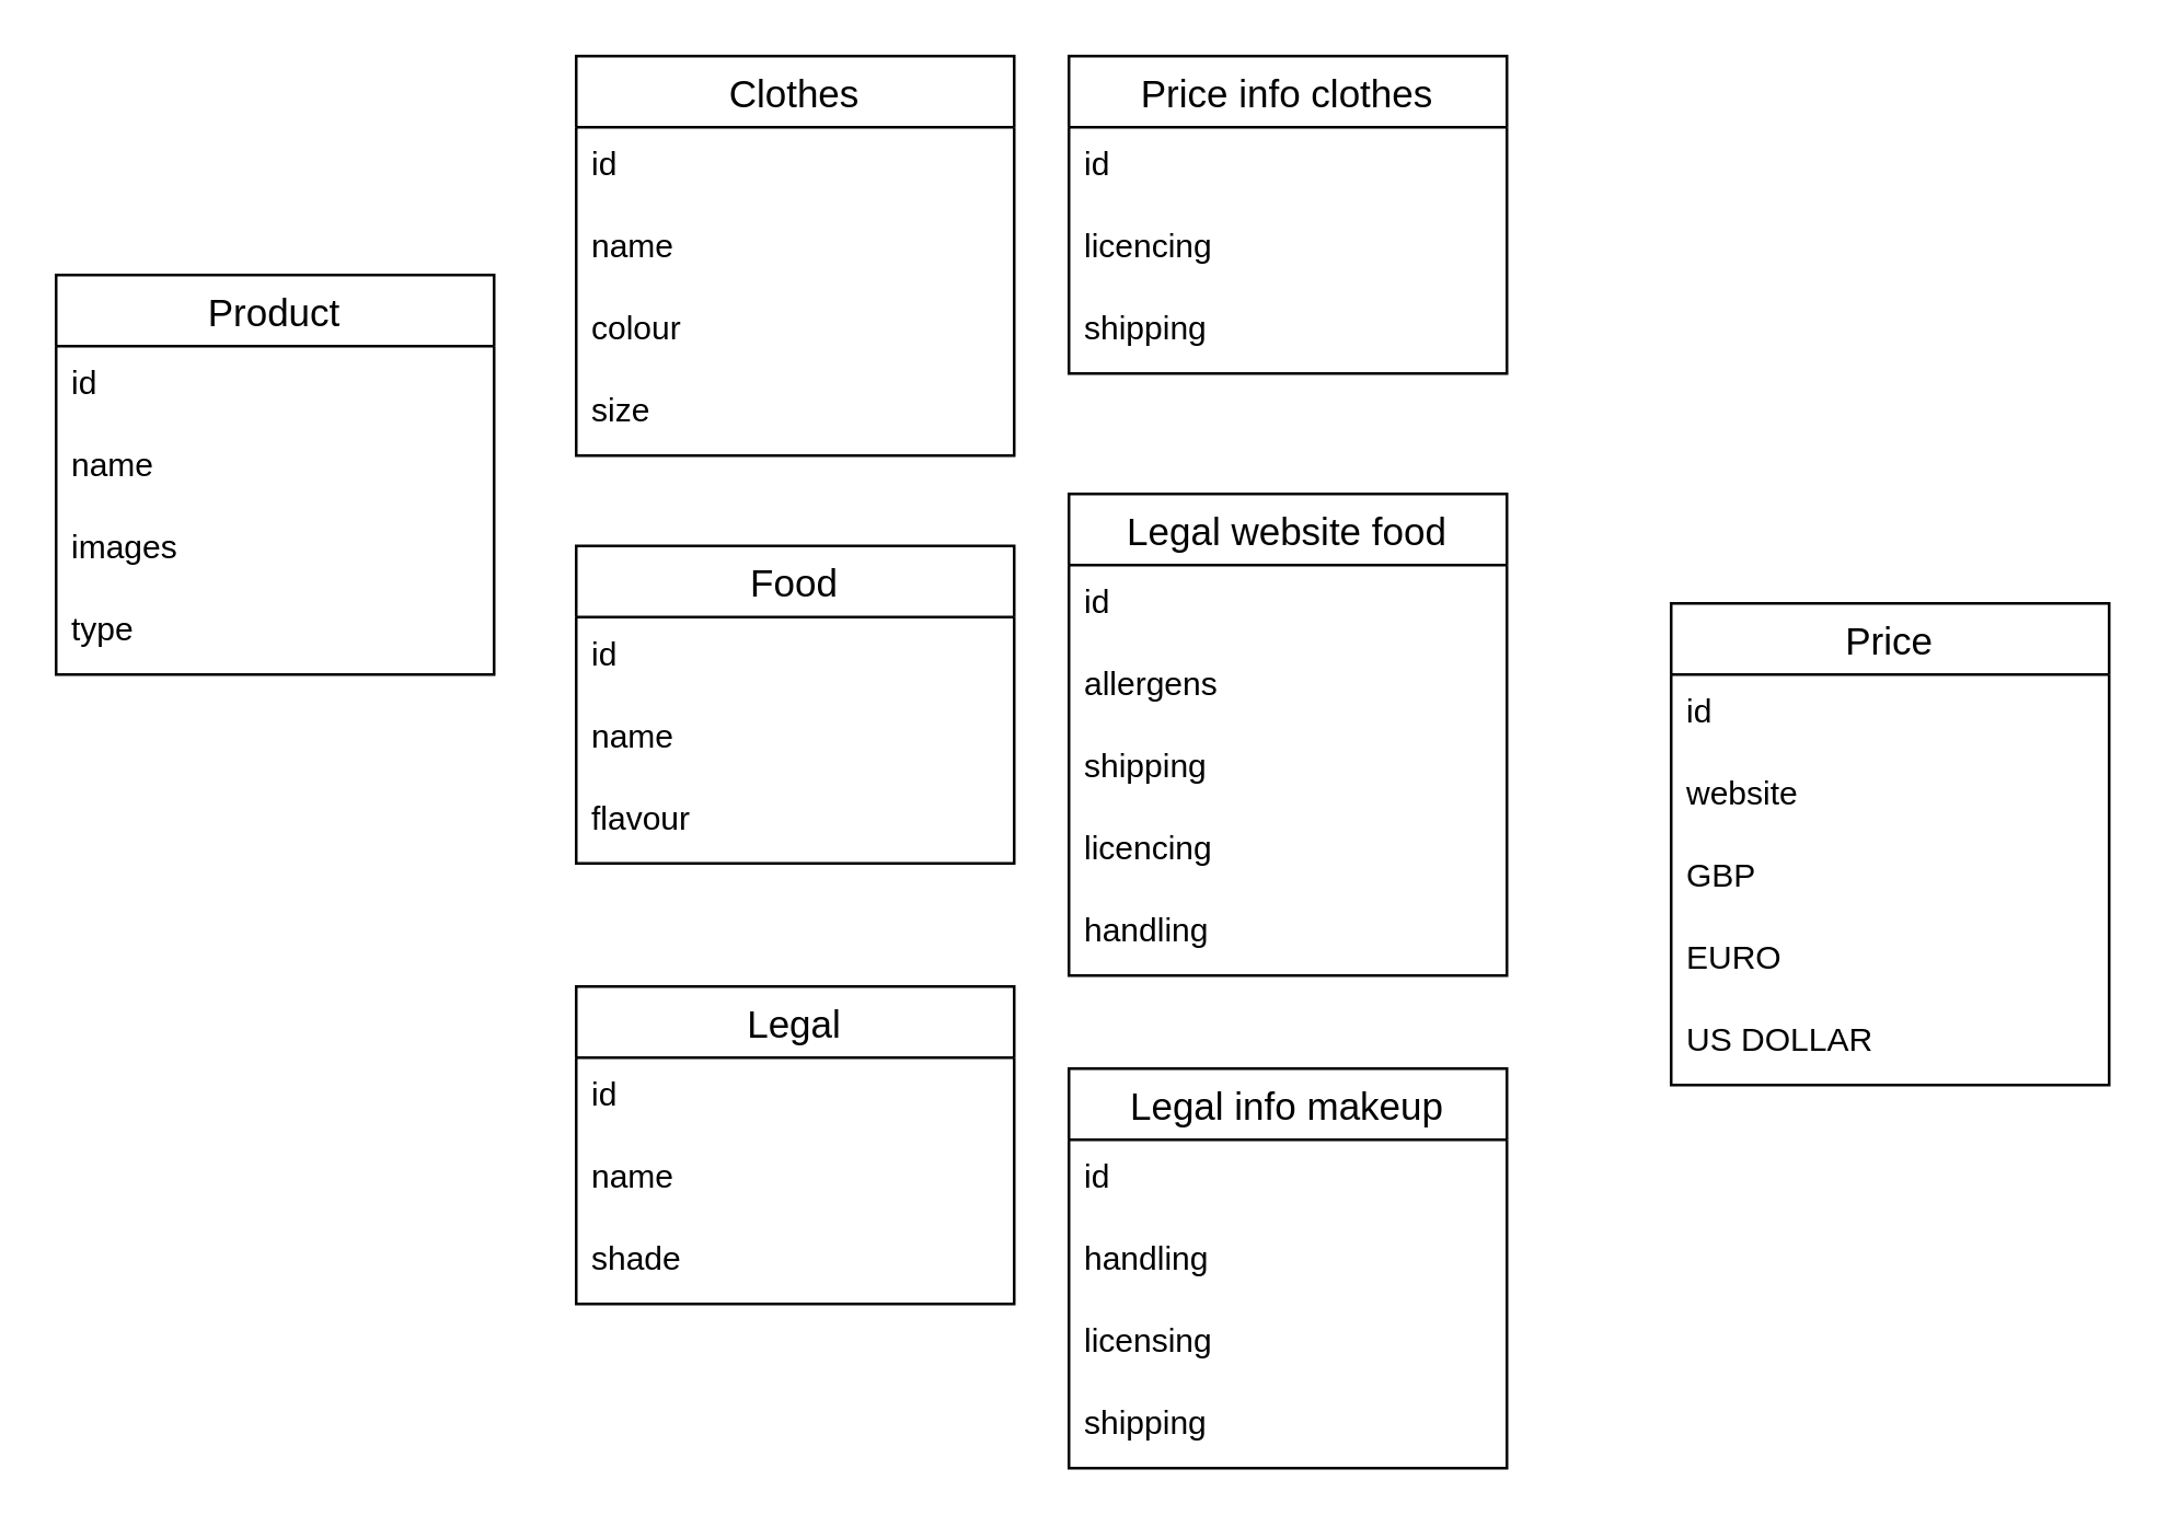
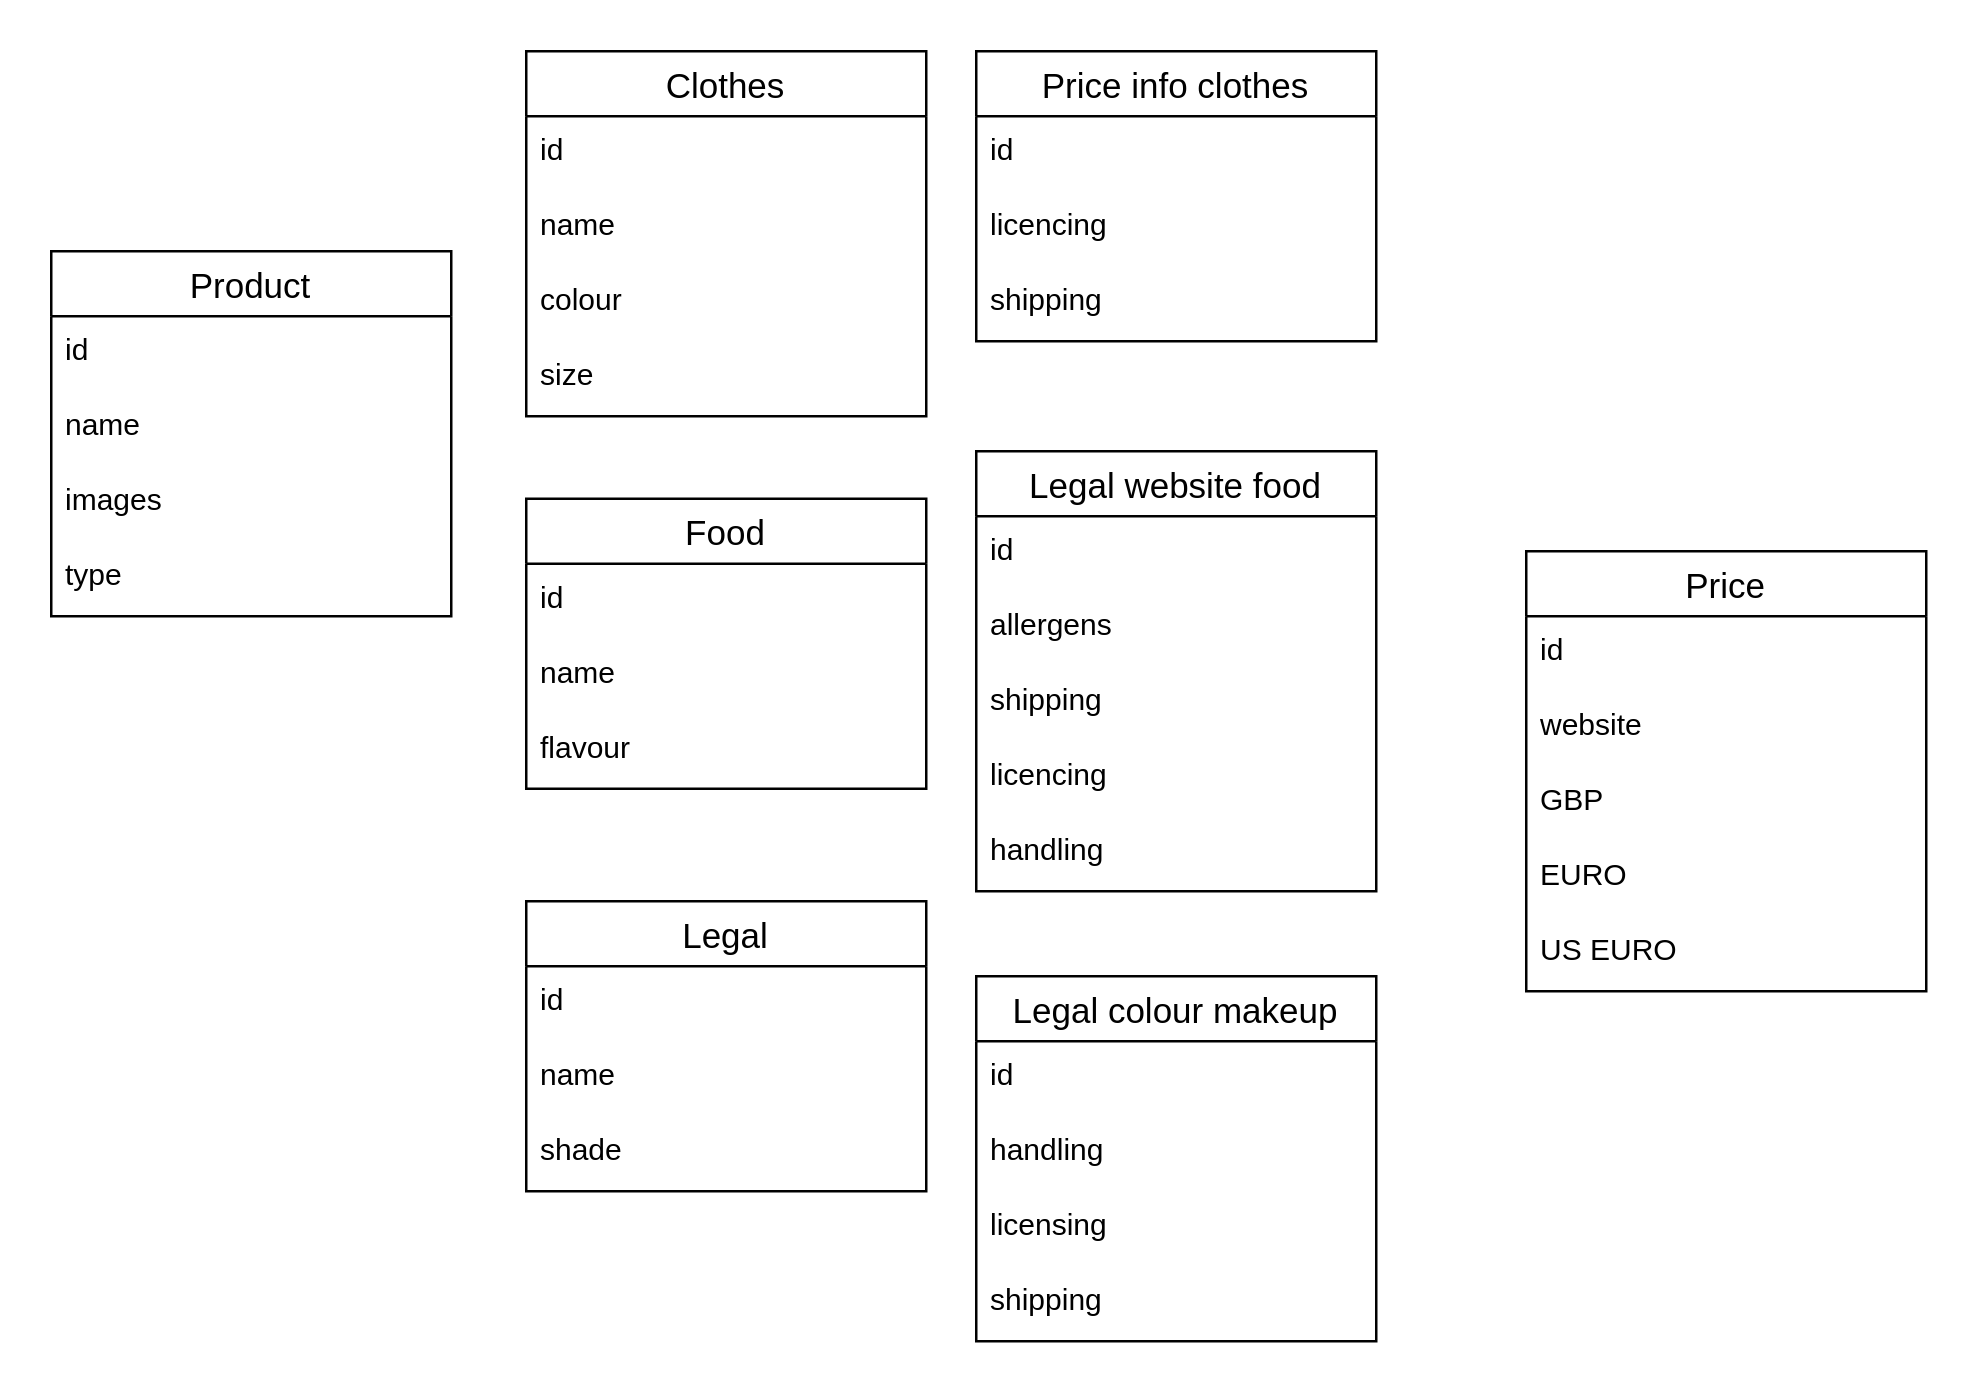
  <mxCell id="0" />
  <mxCell id="1" parent="0" />
  <mxCell id="2" value="Product" style="swimlane;fontStyle=0;childLayout=stackLayout;horizontal=1;startSize=26;horizontalStack=0;resizeParent=1;resizeParentMax=0;resizeLast=0;collapsible=1;marginBottom=0;align=center;fontSize=14;" vertex="1" parent="1"><mxGeometry x="20" y="100" width="160" height="146" as="geometry" /></mxCell>
  <mxCell id="3" value="id" style="text;strokeColor=none;fillColor=none;spacingLeft=4;spacingRight=4;overflow=hidden;rotatable=0;points=[[0,0.5],[1,0.5]];portConstraint=eastwest;fontSize=12;" vertex="1" parent="2"><mxGeometry y="26" width="160" height="30" as="geometry" /></mxCell>
  <mxCell id="4" value="name" style="text;strokeColor=none;fillColor=none;spacingLeft=4;spacingRight=4;overflow=hidden;rotatable=0;points=[[0,0.5],[1,0.5]];portConstraint=eastwest;fontSize=12;" vertex="1" parent="2"><mxGeometry y="56" width="160" height="30" as="geometry" /></mxCell>
  <mxCell id="5" value="images" style="text;strokeColor=none;fillColor=none;spacingLeft=4;spacingRight=4;overflow=hidden;rotatable=0;points=[[0,0.5],[1,0.5]];portConstraint=eastwest;fontSize=12;" vertex="1" parent="2"><mxGeometry y="86" width="160" height="30" as="geometry" /></mxCell>
  <mxCell id="6" value="type" style="text;strokeColor=none;fillColor=none;spacingLeft=4;spacingRight=4;overflow=hidden;rotatable=0;points=[[0,0.5],[1,0.5]];portConstraint=eastwest;fontSize=12;" vertex="1" parent="2"><mxGeometry y="116" width="160" height="30" as="geometry" /></mxCell>
  <mxCell id="7" value="Clothes" style="swimlane;fontStyle=0;childLayout=stackLayout;horizontal=1;startSize=26;horizontalStack=0;resizeParent=1;resizeParentMax=0;resizeLast=0;collapsible=1;marginBottom=0;align=center;fontSize=14;" vertex="1" parent="1"><mxGeometry x="210" y="20" width="160" height="146" as="geometry" /></mxCell>
  <mxCell id="8" value="id" style="text;strokeColor=none;fillColor=none;spacingLeft=4;spacingRight=4;overflow=hidden;rotatable=0;points=[[0,0.5],[1,0.5]];portConstraint=eastwest;fontSize=12;" vertex="1" parent="7"><mxGeometry y="26" width="160" height="30" as="geometry" /></mxCell>
  <mxCell id="9" value="name" style="text;strokeColor=none;fillColor=none;spacingLeft=4;spacingRight=4;overflow=hidden;rotatable=0;points=[[0,0.5],[1,0.5]];portConstraint=eastwest;fontSize=12;" vertex="1" parent="7"><mxGeometry y="56" width="160" height="30" as="geometry" /></mxCell>
  <mxCell id="10" value="colour" style="text;strokeColor=none;fillColor=none;spacingLeft=4;spacingRight=4;overflow=hidden;rotatable=0;points=[[0,0.5],[1,0.5]];portConstraint=eastwest;fontSize=12;" vertex="1" parent="7"><mxGeometry y="86" width="160" height="30" as="geometry" /></mxCell>
  <mxCell id="11" value="size" style="text;strokeColor=none;fillColor=none;spacingLeft=4;spacingRight=4;overflow=hidden;rotatable=0;points=[[0,0.5],[1,0.5]];portConstraint=eastwest;fontSize=12;" vertex="1" parent="7"><mxGeometry y="116" width="160" height="30" as="geometry" /></mxCell>
  <mxCell id="12" value="Food" style="swimlane;fontStyle=0;childLayout=stackLayout;horizontal=1;startSize=26;horizontalStack=0;resizeParent=1;resizeParentMax=0;resizeLast=0;collapsible=1;marginBottom=0;align=center;fontSize=14;" vertex="1" parent="1"><mxGeometry x="210" y="199" width="160" height="116" as="geometry" /></mxCell>
  <mxCell id="13" value="id" style="text;strokeColor=none;fillColor=none;spacingLeft=4;spacingRight=4;overflow=hidden;rotatable=0;points=[[0,0.5],[1,0.5]];portConstraint=eastwest;fontSize=12;" vertex="1" parent="12"><mxGeometry y="26" width="160" height="30" as="geometry" /></mxCell>
  <mxCell id="14" value="name" style="text;strokeColor=none;fillColor=none;spacingLeft=4;spacingRight=4;overflow=hidden;rotatable=0;points=[[0,0.5],[1,0.5]];portConstraint=eastwest;fontSize=12;" vertex="1" parent="12"><mxGeometry y="56" width="160" height="30" as="geometry" /></mxCell>
  <mxCell id="15" value="flavour" style="text;strokeColor=none;fillColor=none;spacingLeft=4;spacingRight=4;overflow=hidden;rotatable=0;points=[[0,0.5],[1,0.5]];portConstraint=eastwest;fontSize=12;" vertex="1" parent="12"><mxGeometry y="86" width="160" height="30" as="geometry" /></mxCell>
  <mxCell id="16" value="Legal" style="swimlane;fontStyle=0;childLayout=stackLayout;horizontal=1;startSize=26;horizontalStack=0;resizeParent=1;resizeParentMax=0;resizeLast=0;collapsible=1;marginBottom=0;align=center;fontSize=14;" vertex="1" parent="1"><mxGeometry x="210" y="360" width="160" height="116" as="geometry" /></mxCell>
  <mxCell id="17" value="id" style="text;strokeColor=none;fillColor=none;spacingLeft=4;spacingRight=4;overflow=hidden;rotatable=0;points=[[0,0.5],[1,0.5]];portConstraint=eastwest;fontSize=12;" vertex="1" parent="16"><mxGeometry y="26" width="160" height="30" as="geometry" /></mxCell>
  <mxCell id="18" value="name" style="text;strokeColor=none;fillColor=none;spacingLeft=4;spacingRight=4;overflow=hidden;rotatable=0;points=[[0,0.5],[1,0.5]];portConstraint=eastwest;fontSize=12;" vertex="1" parent="16"><mxGeometry y="56" width="160" height="30" as="geometry" /></mxCell>
  <mxCell id="19" value="shade" style="text;strokeColor=none;fillColor=none;spacingLeft=4;spacingRight=4;overflow=hidden;rotatable=0;points=[[0,0.5],[1,0.5]];portConstraint=eastwest;fontSize=12;" vertex="1" parent="16"><mxGeometry y="86" width="160" height="30" as="geometry" /></mxCell>
  <mxCell id="20" value="Legal website food" style="swimlane;fontStyle=0;childLayout=stackLayout;horizontal=1;startSize=26;horizontalStack=0;resizeParent=1;resizeParentMax=0;resizeLast=0;collapsible=1;marginBottom=0;align=center;fontSize=14;" vertex="1" parent="1"><mxGeometry x="390" y="180" width="160" height="176" as="geometry" /></mxCell>
  <mxCell id="21" value="id" style="text;strokeColor=none;fillColor=none;spacingLeft=4;spacingRight=4;overflow=hidden;rotatable=0;points=[[0,0.5],[1,0.5]];portConstraint=eastwest;fontSize=12;" vertex="1" parent="20"><mxGeometry y="26" width="160" height="30" as="geometry" /></mxCell>
  <mxCell id="22" value="allergens " style="text;strokeColor=none;fillColor=none;spacingLeft=4;spacingRight=4;overflow=hidden;rotatable=0;points=[[0,0.5],[1,0.5]];portConstraint=eastwest;fontSize=12;" vertex="1" parent="20"><mxGeometry y="56" width="160" height="30" as="geometry" /></mxCell>
  <mxCell id="23" value="shipping" style="text;strokeColor=none;fillColor=none;spacingLeft=4;spacingRight=4;overflow=hidden;rotatable=0;points=[[0,0.5],[1,0.5]];portConstraint=eastwest;fontSize=12;" vertex="1" parent="20"><mxGeometry y="86" width="160" height="30" as="geometry" /></mxCell>
  <mxCell id="24" value="licencing" style="text;strokeColor=none;fillColor=none;spacingLeft=4;spacingRight=4;overflow=hidden;rotatable=0;points=[[0,0.5],[1,0.5]];portConstraint=eastwest;fontSize=12;" vertex="1" parent="20"><mxGeometry y="116" width="160" height="30" as="geometry" /></mxCell>
  <mxCell id="25" value="handling " style="text;strokeColor=none;fillColor=none;spacingLeft=4;spacingRight=4;overflow=hidden;rotatable=0;points=[[0,0.5],[1,0.5]];portConstraint=eastwest;fontSize=12;" vertex="1" parent="20"><mxGeometry y="146" width="160" height="30" as="geometry" /></mxCell>
  <mxCell id="26" value="Price info clothes" style="swimlane;fontStyle=0;childLayout=stackLayout;horizontal=1;startSize=26;horizontalStack=0;resizeParent=1;resizeParentMax=0;resizeLast=0;collapsible=1;marginBottom=0;align=center;fontSize=14;" vertex="1" parent="1"><mxGeometry x="390" y="20" width="160" height="116" as="geometry" /></mxCell>
  <mxCell id="27" value="id" style="text;strokeColor=none;fillColor=none;spacingLeft=4;spacingRight=4;overflow=hidden;rotatable=0;points=[[0,0.5],[1,0.5]];portConstraint=eastwest;fontSize=12;" vertex="1" parent="26"><mxGeometry y="26" width="160" height="30" as="geometry" /></mxCell>
  <mxCell id="28" value="licencing" style="text;strokeColor=none;fillColor=none;spacingLeft=4;spacingRight=4;overflow=hidden;rotatable=0;points=[[0,0.5],[1,0.5]];portConstraint=eastwest;fontSize=12;" vertex="1" parent="26"><mxGeometry y="56" width="160" height="30" as="geometry" /></mxCell>
  <mxCell id="29" value="shipping" style="text;strokeColor=none;fillColor=none;spacingLeft=4;spacingRight=4;overflow=hidden;rotatable=0;points=[[0,0.5],[1,0.5]];portConstraint=eastwest;fontSize=12;" vertex="1" parent="26"><mxGeometry y="86" width="160" height="30" as="geometry" /></mxCell>
- <mxCell id="30" value="Legal info makeup" style="swimlane;fontStyle=0;childLayout=stackLayout;horizontal=1;startSize=26;horizontalStack=0;resizeParent=1;resizeParentMax=0;resizeLast=0;collapsible=1;marginBottom=0;align=center;fontSize=14;" vertex="1" parent="1"><mxGeometry x="390" y="390" width="160" height="146" as="geometry" /></mxCell>
+ <mxCell id="30" value="Legal colour makeup" style="swimlane;fontStyle=0;childLayout=stackLayout;horizontal=1;startSize=26;horizontalStack=0;resizeParent=1;resizeParentMax=0;resizeLast=0;collapsible=1;marginBottom=0;align=center;fontSize=14;" vertex="1" parent="1"><mxGeometry x="390" y="390" width="160" height="146" as="geometry" /></mxCell>
  <mxCell id="31" value="id" style="text;strokeColor=none;fillColor=none;spacingLeft=4;spacingRight=4;overflow=hidden;rotatable=0;points=[[0,0.5],[1,0.5]];portConstraint=eastwest;fontSize=12;" vertex="1" parent="30"><mxGeometry y="26" width="160" height="30" as="geometry" /></mxCell>
  <mxCell id="32" value="handling" style="text;strokeColor=none;fillColor=none;spacingLeft=4;spacingRight=4;overflow=hidden;rotatable=0;points=[[0,0.5],[1,0.5]];portConstraint=eastwest;fontSize=12;" vertex="1" parent="30"><mxGeometry y="56" width="160" height="30" as="geometry" /></mxCell>
  <mxCell id="33" value="licensing" style="text;strokeColor=none;fillColor=none;spacingLeft=4;spacingRight=4;overflow=hidden;rotatable=0;points=[[0,0.5],[1,0.5]];portConstraint=eastwest;fontSize=12;" vertex="1" parent="30"><mxGeometry y="86" width="160" height="30" as="geometry" /></mxCell>
  <mxCell id="34" value="shipping" style="text;strokeColor=none;fillColor=none;spacingLeft=4;spacingRight=4;overflow=hidden;rotatable=0;points=[[0,0.5],[1,0.5]];portConstraint=eastwest;fontSize=12;" vertex="1" parent="30"><mxGeometry y="116" width="160" height="30" as="geometry" /></mxCell>
  <mxCell id="35" value="Price" style="swimlane;fontStyle=0;childLayout=stackLayout;horizontal=1;startSize=26;horizontalStack=0;resizeParent=1;resizeParentMax=0;resizeLast=0;collapsible=1;marginBottom=0;align=center;fontSize=14;" vertex="1" parent="1"><mxGeometry x="610" y="220" width="160" height="176" as="geometry" /></mxCell>
  <mxCell id="36" value="id" style="text;strokeColor=none;fillColor=none;spacingLeft=4;spacingRight=4;overflow=hidden;rotatable=0;points=[[0,0.5],[1,0.5]];portConstraint=eastwest;fontSize=12;" vertex="1" parent="35"><mxGeometry y="26" width="160" height="30" as="geometry" /></mxCell>
  <mxCell id="37" value="website" style="text;strokeColor=none;fillColor=none;spacingLeft=4;spacingRight=4;overflow=hidden;rotatable=0;points=[[0,0.5],[1,0.5]];portConstraint=eastwest;fontSize=12;" vertex="1" parent="35"><mxGeometry y="56" width="160" height="30" as="geometry" /></mxCell>
  <mxCell id="38" value="GBP" style="text;strokeColor=none;fillColor=none;spacingLeft=4;spacingRight=4;overflow=hidden;rotatable=0;points=[[0,0.5],[1,0.5]];portConstraint=eastwest;fontSize=12;" vertex="1" parent="35"><mxGeometry y="86" width="160" height="30" as="geometry" /></mxCell>
  <mxCell id="39" value="EURO" style="text;strokeColor=none;fillColor=none;spacingLeft=4;spacingRight=4;overflow=hidden;rotatable=0;points=[[0,0.5],[1,0.5]];portConstraint=eastwest;fontSize=12;" vertex="1" parent="35"><mxGeometry y="116" width="160" height="30" as="geometry" /></mxCell>
- <mxCell id="40" value="US DOLLAR" style="text;strokeColor=none;fillColor=none;spacingLeft=4;spacingRight=4;overflow=hidden;rotatable=0;points=[[0,0.5],[1,0.5]];portConstraint=eastwest;fontSize=12;" vertex="1" parent="35"><mxGeometry y="146" width="160" height="30" as="geometry" /></mxCell>
+ <mxCell id="40" value="US EURO" style="text;strokeColor=none;fillColor=none;spacingLeft=4;spacingRight=4;overflow=hidden;rotatable=0;points=[[0,0.5],[1,0.5]];portConstraint=eastwest;fontSize=12;" vertex="1" parent="35"><mxGeometry y="146" width="160" height="30" as="geometry" /></mxCell>
